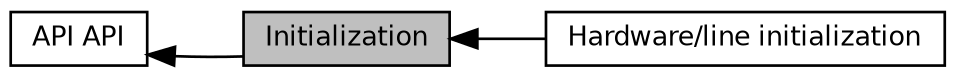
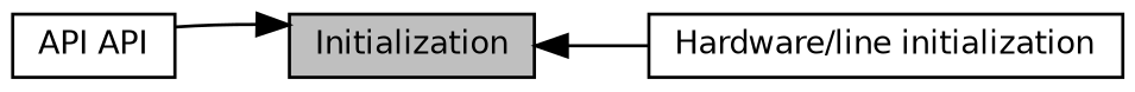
  digraph {
    rankdir=LR
    node [color=black fillcolor=white fontname=Helvetica fontsize=10 shape=record style=filled]
    edge [dir=back fontname=Helvetica fontsize=10 labelfontname=Helvetica labelfontsize=10 shape=plaintext style=solid]
    n1 [height=0.2 label="API API" width=0.4]
    n2 [fillcolor=grey75 fontcolor=black height=0.2 label=Initialization width=0.4]
    n3 [height=0.2 label="Hardware/line initialization" width=0.4]
-   n1 -> n2
+   n2 -> n1
    n2 -> n3
  }
